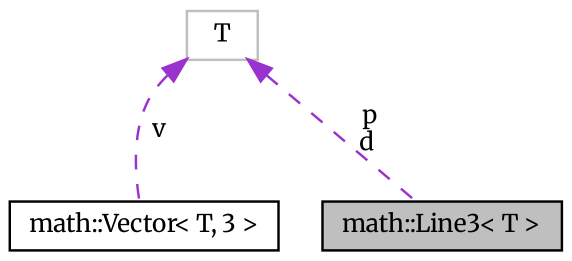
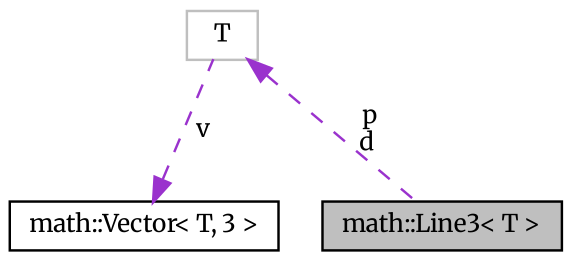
  digraph {
    fontname=Merriweather
    node [color=black fillcolor=white fontname=Merriweather fontsize=10 shape=record style=filled]
    edge [color=darkorchid3 dir=back fontname=Merriweather fontsize=10 labelfontname=FreeSans labelfontsize=10 style=dashed]
    n1 [fillcolor=grey75 fontcolor=black height=0.2 label="math::Line3\< T \>" width=0.4]
    n2 [height=0.2 label="math::Vector\< T, 3 \>" width=0.4]
    n3 [color=grey75 height=0.2 label=T width=0.4]
    n3 -> n1 [label=" p\nd"]
-   n3 -> n2 [label=" v"]
+   n2 -> n3 [label=" v"]
  }
